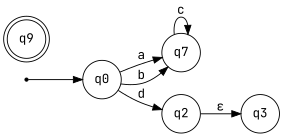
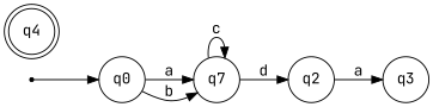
  digraph {
    fontname="JetBrains Mono"
    rankdir=LR
    node [fontname="JetBrains Mono" shape=circle]
    edge [fontname="JetBrains Mono"]
    start [shape=point]
    q0
    n3 [label=q7]
-   q4 [shape=doublecircle label=q9]
+   q4 [shape=doublecircle]
    q2
    q3
    start -> q0
    q0 -> n3 [label=a]
    q0 -> n3 [label=b]
    n3 -> n3 [label=c]
-   q0 -> q2 [label=d]
-   q2 -> q3 [label="ε"]
+   n3 -> q2 [label=d]
+   q2 -> q3 [label=a]
  }
